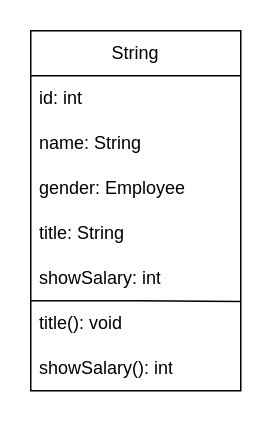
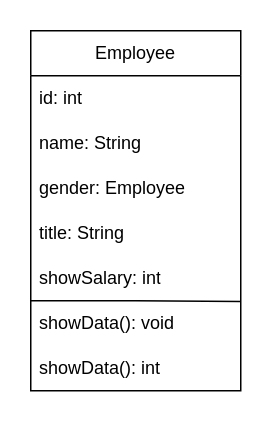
  <mxCell id="0" />
  <mxCell id="1" parent="0" />
- <mxCell id="2" value="String" style="swimlane;fontStyle=0;childLayout=stackLayout;horizontal=1;startSize=30;horizontalStack=0;resizeParent=1;resizeParentMax=0;resizeLast=0;collapsible=1;marginBottom=0;whiteSpace=wrap;html=1;align=center;" vertex="1" parent="1"><mxGeometry x="20" y="20" width="140" height="240" as="geometry" /></mxCell>
+ <mxCell id="2" value="Employee" style="swimlane;fontStyle=0;childLayout=stackLayout;horizontal=1;startSize=30;horizontalStack=0;resizeParent=1;resizeParentMax=0;resizeLast=0;collapsible=1;marginBottom=0;whiteSpace=wrap;html=1;align=center;" vertex="1" parent="1"><mxGeometry x="20" y="20" width="140" height="240" as="geometry" /></mxCell>
  <mxCell id="3" value="id: int" style="text;strokeColor=none;fillColor=none;align=left;verticalAlign=middle;spacingLeft=4;spacingRight=4;overflow=hidden;points=[[0,0.5],[1,0.5]];portConstraint=eastwest;rotatable=0;whiteSpace=wrap;html=1;" vertex="1" parent="2"><mxGeometry y="30" width="140" height="30" as="geometry" /></mxCell>
  <mxCell id="4" value="name: String" style="text;strokeColor=none;fillColor=none;align=left;verticalAlign=middle;spacingLeft=4;spacingRight=4;overflow=hidden;points=[[0,0.5],[1,0.5]];portConstraint=eastwest;rotatable=0;whiteSpace=wrap;html=1;" vertex="1" parent="2"><mxGeometry y="60" width="140" height="30" as="geometry" /></mxCell>
  <mxCell id="5" value="gender: Employee" style="text;strokeColor=none;fillColor=none;align=left;verticalAlign=middle;spacingLeft=4;spacingRight=4;overflow=hidden;points=[[0,0.5],[1,0.5]];portConstraint=eastwest;rotatable=0;whiteSpace=wrap;html=1;" vertex="1" parent="2"><mxGeometry y="90" width="140" height="30" as="geometry" /></mxCell>
  <mxCell id="6" value="title: String" style="text;strokeColor=none;fillColor=none;align=left;verticalAlign=middle;spacingLeft=4;spacingRight=4;overflow=hidden;points=[[0,0.5],[1,0.5]];portConstraint=eastwest;rotatable=0;whiteSpace=wrap;html=1;" vertex="1" parent="2"><mxGeometry y="120" width="140" height="30" as="geometry" /></mxCell>
  <mxCell id="7" value="showSalary: int" style="text;strokeColor=none;fillColor=none;align=left;verticalAlign=middle;spacingLeft=4;spacingRight=4;overflow=hidden;points=[[0,0.5],[1,0.5]];portConstraint=eastwest;rotatable=0;whiteSpace=wrap;html=1;" vertex="1" parent="2"><mxGeometry y="150" width="140" height="30" as="geometry" /></mxCell>
  <mxCell id="8" value="" style="endArrow=none;html=1;rounded=0;entryX=1.002;entryY=0.014;entryDx=0;entryDy=0;entryPerimeter=0;" edge="1" parent="2"><mxGeometry width="50" height="50" relative="1" as="geometry"><mxPoint x="-0.28" y="180" as="sourcePoint" /><mxPoint x="140.0" y="180.42" as="targetPoint" /><Array as="points"><mxPoint x="69.72" y="180" /></Array></mxGeometry></mxCell>
- <mxCell id="9" value="title(): void" style="text;strokeColor=none;fillColor=none;align=left;verticalAlign=middle;spacingLeft=4;spacingRight=4;overflow=hidden;points=[[0,0.5],[1,0.5]];portConstraint=eastwest;rotatable=0;whiteSpace=wrap;html=1;" vertex="1" parent="2"><mxGeometry y="180" width="140" height="30" as="geometry" /></mxCell>
- <mxCell id="10" value="showSalary(): int" style="text;strokeColor=none;fillColor=none;align=left;verticalAlign=middle;spacingLeft=4;spacingRight=4;overflow=hidden;points=[[0,0.5],[1,0.5]];portConstraint=eastwest;rotatable=0;whiteSpace=wrap;html=1;" vertex="1" parent="2"><mxGeometry y="210" width="140" height="30" as="geometry" /></mxCell>
+ <mxCell id="9" value="showData(): void" style="text;strokeColor=none;fillColor=none;align=left;verticalAlign=middle;spacingLeft=4;spacingRight=4;overflow=hidden;points=[[0,0.5],[1,0.5]];portConstraint=eastwest;rotatable=0;whiteSpace=wrap;html=1;" vertex="1" parent="2"><mxGeometry y="180" width="140" height="30" as="geometry" /></mxCell>
+ <mxCell id="10" value="showData(): int" style="text;strokeColor=none;fillColor=none;align=left;verticalAlign=middle;spacingLeft=4;spacingRight=4;overflow=hidden;points=[[0,0.5],[1,0.5]];portConstraint=eastwest;rotatable=0;whiteSpace=wrap;html=1;" vertex="1" parent="2"><mxGeometry y="210" width="140" height="30" as="geometry" /></mxCell>
